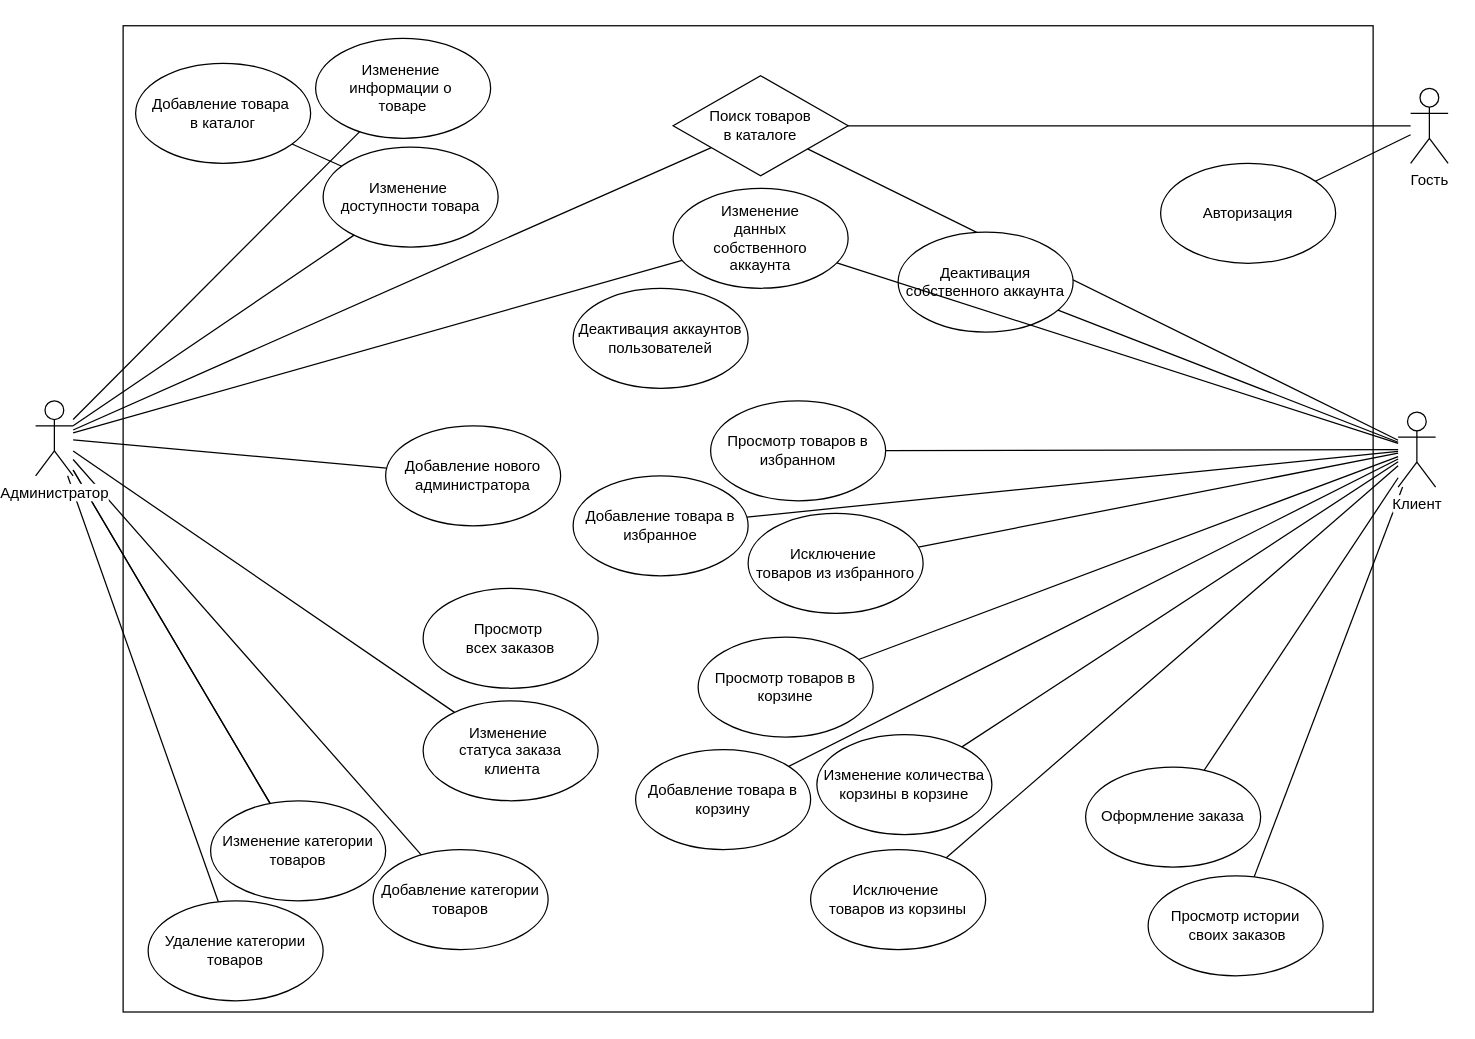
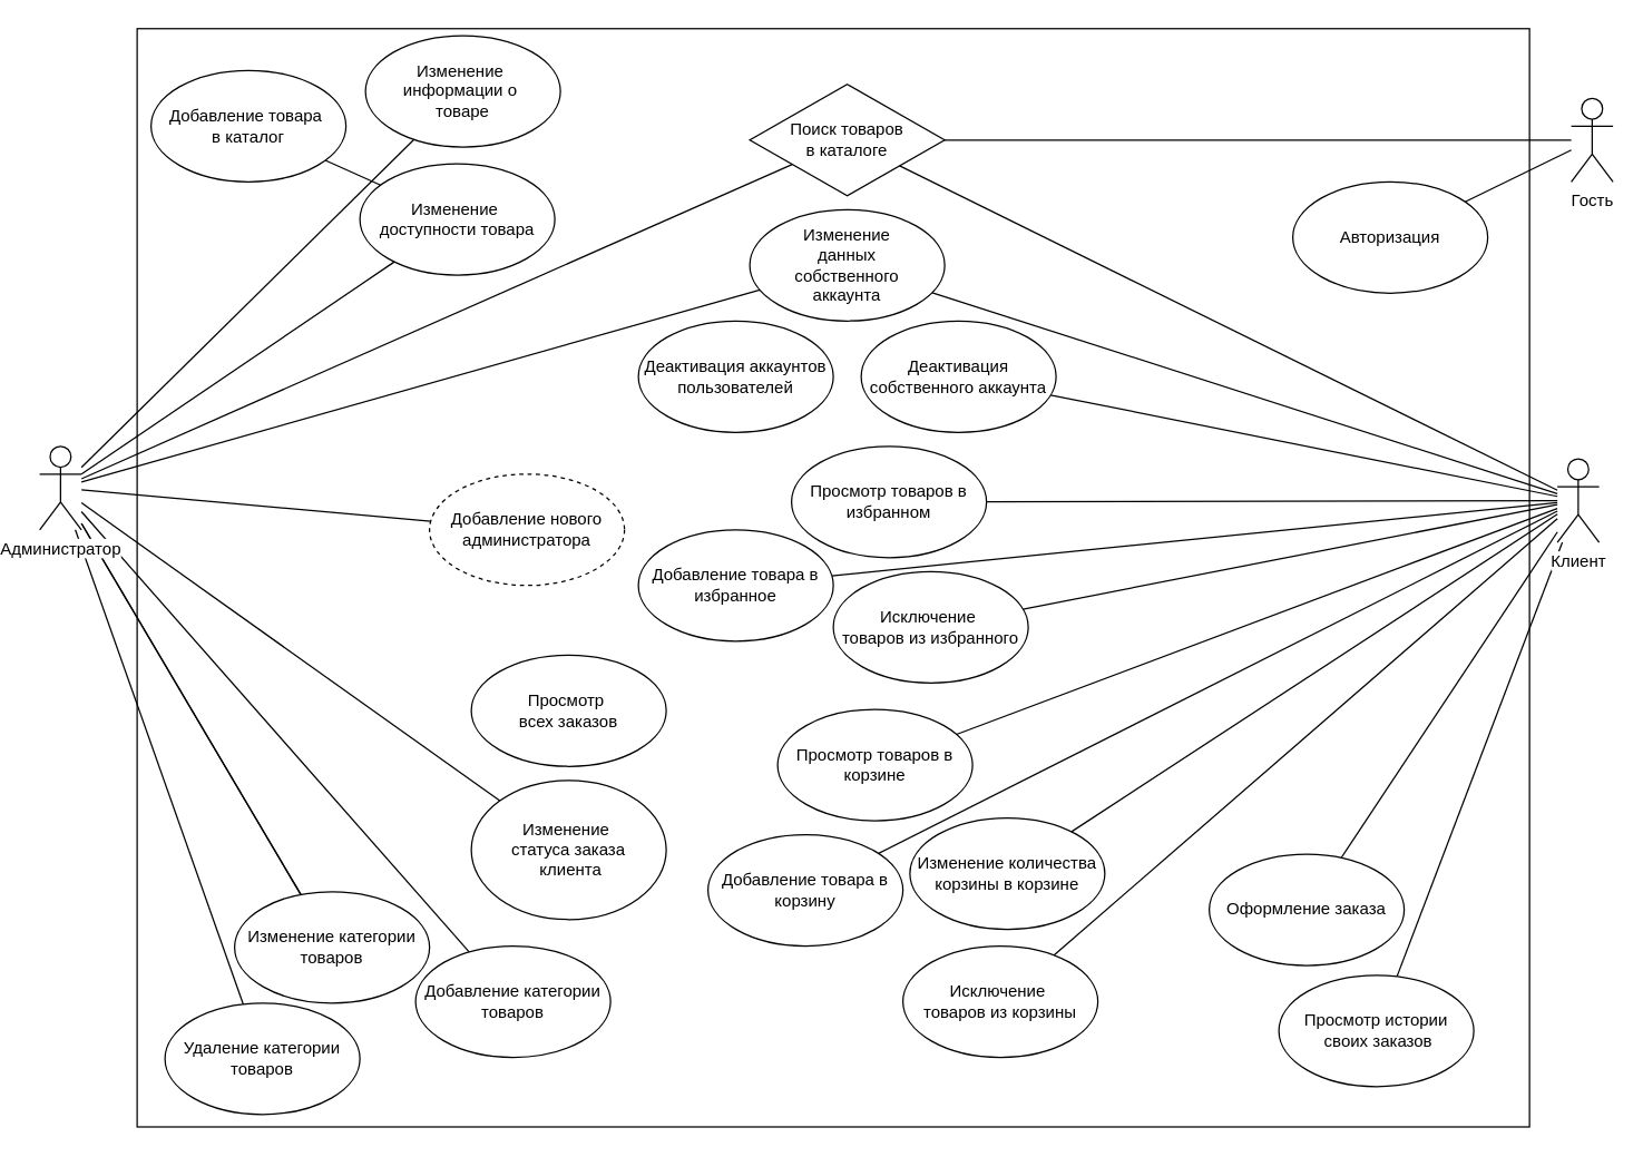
  <mxCell id="0" />
  <mxCell id="1" parent="0" />
  <mxCell id="2" value="" style="rounded=0;whiteSpace=wrap;html=1;" parent="1" vertex="1"><mxGeometry y="20" width="1000" height="789" as="geometry" x="90" /></mxCell>
  <mxCell id="3" value="&lt;div&gt;Поиск товаров&lt;/div&gt;&lt;div&gt;в каталоге&lt;/div&gt;" style="rhombus;whiteSpace=wrap;html=1;" parent="1" vertex="1"><mxGeometry x="530" width="140" height="80" as="geometry" y="60" /></mxCell>
  <mxCell id="4" value="Авторизация" style="ellipse;whiteSpace=wrap;html=1;" parent="1" vertex="1"><mxGeometry x="920" y="130" width="140" height="80" as="geometry" /></mxCell>
  <mxCell id="5" value="&lt;div&gt;Добавление товара&amp;nbsp;&lt;/div&gt;&lt;div&gt;в каталог&lt;/div&gt;" style="ellipse;whiteSpace=wrap;html=1;" parent="1" vertex="1"><mxGeometry x="100" y="50" width="140" height="80" as="geometry" /></mxCell>
- <mxCell id="6" value="&lt;div&gt;Изменение&amp;nbsp;&lt;/div&gt;&lt;div&gt;информации о&amp;nbsp;&lt;/div&gt;&lt;div&gt;товаре&lt;br&gt;&lt;/div&gt;" style="ellipse;whiteSpace=wrap;html=1;" parent="1" vertex="1"><mxGeometry x="244" y="30" width="140" height="80" as="geometry" /></mxCell>
+ <mxCell id="6" value="&lt;div&gt;Изменение&amp;nbsp;&lt;/div&gt;&lt;div&gt;информации о&amp;nbsp;&lt;/div&gt;&lt;div&gt;товаре&lt;br&gt;&lt;/div&gt;" style="ellipse;whiteSpace=wrap;html=1;" parent="1" vertex="1"><mxGeometry x="254" y="25" width="140" height="80" as="geometry" /></mxCell>
  <mxCell id="7" value="&lt;div&gt;Изменение&amp;nbsp;&lt;/div&gt;&lt;div&gt;доступности товара&lt;/div&gt;" style="ellipse;whiteSpace=wrap;html=1;" parent="1" vertex="1"><mxGeometry x="250" y="117" width="140" height="80" as="geometry" /></mxCell>
  <mxCell id="8" value="&lt;div&gt;Просмотр&amp;nbsp;&lt;/div&gt;&lt;div&gt;всех заказов&lt;/div&gt;" style="ellipse;whiteSpace=wrap;html=1;" parent="1" vertex="1"><mxGeometry x="330" y="470" width="140" height="80" as="geometry" /></mxCell>
- <mxCell id="9" value="&lt;div&gt;Изменение&amp;nbsp;&lt;/div&gt;&lt;div&gt;статуса заказа&lt;/div&gt;&amp;nbsp;клиента" style="ellipse;whiteSpace=wrap;html=1;" parent="1" vertex="1"><mxGeometry x="330" y="560" width="140" height="80" as="geometry" /></mxCell>
+ <mxCell id="9" value="&lt;div&gt;Изменение&amp;nbsp;&lt;/div&gt;&lt;div&gt;статуса заказа&lt;/div&gt;&amp;nbsp;клиента" style="ellipse;whiteSpace=wrap;html=1;" parent="1" vertex="1"><mxGeometry x="330" y="560" width="140" height="100" as="geometry" /></mxCell>
  <mxCell id="10" value="&lt;div&gt;Просмотр истории&lt;/div&gt;&lt;div&gt;&amp;nbsp;своих заказов&lt;/div&gt;" style="ellipse;whiteSpace=wrap;html=1;" parent="1" vertex="1"><mxGeometry x="910" y="700" width="140" height="80" as="geometry" /></mxCell>
  <mxCell id="11" value="Оформление заказа" style="ellipse;whiteSpace=wrap;html=1;" parent="1" vertex="1"><mxGeometry x="860" y="613" width="140" height="80" as="geometry" /></mxCell>
  <mxCell id="12" value="Добавление товара в корзину" style="ellipse;whiteSpace=wrap;html=1;" parent="1" vertex="1"><mxGeometry x="500" y="599" width="140" height="80" as="geometry" /></mxCell>
  <mxCell id="13" value="Просмотр товаров в корзине" style="ellipse;whiteSpace=wrap;html=1;" parent="1" vertex="1"><mxGeometry x="550" y="509" width="140" height="80" as="geometry" /></mxCell>
  <mxCell id="14" value="Изменение количества корзины в корзине" style="ellipse;whiteSpace=wrap;html=1;" parent="1" vertex="1"><mxGeometry x="645" y="587" width="140" height="80" as="geometry" /></mxCell>
  <mxCell id="15" value="&lt;div&gt;Исключение&amp;nbsp;&lt;/div&gt;&lt;div&gt;товаров из корзины&lt;/div&gt;" style="ellipse;whiteSpace=wrap;html=1;" parent="1" vertex="1"><mxGeometry x="640" y="679" width="140" height="80" as="geometry" /></mxCell>
  <mxCell id="16" value="" style="endArrow=none;html=1;rounded=0;" parent="1" source="5" target="7" edge="1"><mxGeometry width="50" height="50" relative="1" as="geometry"><mxPoint x="140.827" y="288.469" as="sourcePoint" /><mxPoint x="450" y="380" as="targetPoint" /></mxGeometry></mxCell>
  <mxCell id="17" value="" style="endArrow=none;html=1;rounded=0;" parent="1" source="10" target="53" edge="1"><mxGeometry width="50" height="50" relative="1" as="geometry"><mxPoint x="451" y="307" as="sourcePoint" /><mxPoint x="360" y="360" as="targetPoint" /></mxGeometry></mxCell>
  <mxCell id="18" value="" style="endArrow=none;html=1;rounded=0;" parent="1" source="52" target="9" edge="1"><mxGeometry width="50" height="50" relative="1" as="geometry"><mxPoint x="168" y="495" as="sourcePoint" /><mxPoint x="60" y="376" as="targetPoint" /></mxGeometry></mxCell>
  <mxCell id="19" value="" style="endArrow=none;html=1;rounded=0;" parent="1" source="53" target="12" edge="1"><mxGeometry width="50" height="50" relative="1" as="geometry"><mxPoint x="1390" y="711.222" as="sourcePoint" /><mxPoint x="1171.488" y="831.901" as="targetPoint" /></mxGeometry></mxCell>
  <mxCell id="20" value="" style="endArrow=none;html=1;rounded=0;" parent="1" source="53" target="13" edge="1"><mxGeometry width="50" height="50" relative="1" as="geometry"><mxPoint x="1390" y="709.628" as="sourcePoint" /><mxPoint x="1181" y="842" as="targetPoint" /></mxGeometry></mxCell>
  <mxCell id="21" value="" style="endArrow=none;html=1;rounded=0;" parent="1" source="3" target="52" edge="1"><mxGeometry width="50" height="50" relative="1" as="geometry"><mxPoint x="361" y="327" as="sourcePoint" /><mxPoint x="60" y="358" as="targetPoint" /></mxGeometry></mxCell>
  <mxCell id="22" value="" style="endArrow=none;html=1;rounded=0;" parent="1" source="3" target="53" edge="1"><mxGeometry width="50" height="50" relative="1" as="geometry"><mxPoint x="662" y="410" as="sourcePoint" /><mxPoint x="360" y="371" as="targetPoint" /></mxGeometry></mxCell>
  <mxCell id="23" value="" style="endArrow=none;html=1;rounded=0;" parent="1" source="11" target="53" edge="1"><mxGeometry width="50" height="50" relative="1" as="geometry"><mxPoint x="1004" y="234" as="sourcePoint" /><mxPoint x="1120" y="354" as="targetPoint" /></mxGeometry></mxCell>
  <mxCell id="24" value="" style="endArrow=none;html=1;rounded=0;" parent="1" source="4" target="27" edge="1"><mxGeometry width="50" height="50" relative="1" as="geometry"><mxPoint x="908" y="281" as="sourcePoint" /><mxPoint x="1120" y="363" as="targetPoint" /></mxGeometry></mxCell>
  <mxCell id="25" value="" style="endArrow=none;html=1;rounded=0;" parent="1" source="6" target="52" edge="1"><mxGeometry width="50" height="50" relative="1" as="geometry"><mxPoint x="162" y="109" as="sourcePoint" /><mxPoint x="59" y="330" as="targetPoint" /></mxGeometry></mxCell>
  <mxCell id="26" value="" style="endArrow=none;html=1;rounded=0;entryX=1;entryY=0.333;entryDx=0;entryDy=0;entryPerimeter=0;" parent="1" source="7" target="52" edge="1"><mxGeometry width="50" height="50" relative="1" as="geometry"><mxPoint x="296" y="105" as="sourcePoint" /><mxPoint x="60" y="345" as="targetPoint" /></mxGeometry></mxCell>
  <mxCell id="27" value="Гость" style="shape=umlActor;verticalLabelPosition=bottom;verticalAlign=top;html=1;outlineConnect=0;" parent="1" vertex="1"><mxGeometry x="1120" y="70" width="30" height="60" as="geometry" /></mxCell>
  <mxCell id="28" value="" style="endArrow=none;html=1;rounded=0;" parent="1" source="3" target="27" edge="1"><mxGeometry width="50" height="50" relative="1" as="geometry"><mxPoint x="1040" y="78" as="sourcePoint" /><mxPoint x="1120" y="79" as="targetPoint" /></mxGeometry></mxCell>
  <mxCell id="29" value="Изменение&lt;br&gt;данных&lt;br&gt;собственного&lt;br&gt;аккаунта" style="ellipse;whiteSpace=wrap;html=1;" parent="1" vertex="1"><mxGeometry x="530" y="150" width="140" height="80" as="geometry" /></mxCell>
  <mxCell id="30" value="" style="endArrow=none;html=1;rounded=0;" parent="1" source="29" target="52" edge="1"><mxGeometry width="50" height="50" relative="1" as="geometry"><mxPoint x="714" y="235" as="sourcePoint" /><mxPoint x="60" y="356" as="targetPoint" /></mxGeometry></mxCell>
  <mxCell id="31" value="Добавление категории товаров" style="ellipse;whiteSpace=wrap;html=1;" parent="1" vertex="1"><mxGeometry x="290" y="679" width="140" height="80" as="geometry" /></mxCell>
  <mxCell id="32" value="" style="endArrow=none;html=1;rounded=0;" parent="1" source="31" target="52" edge="1"><mxGeometry width="50" height="50" relative="1" as="geometry"><mxPoint x="724" y="415" as="sourcePoint" /><mxPoint x="70" y="536" as="targetPoint" /></mxGeometry></mxCell>
- <mxCell id="33" value="Добавление нового администратора" style="ellipse;whiteSpace=wrap;html=1;" parent="1" vertex="1"><mxGeometry x="300" y="340" width="140" height="80" as="geometry" /></mxCell>
+ <mxCell id="33" value="Добавление нового администратора" style="ellipse;whiteSpace=wrap;html=1;dashed=1;" parent="1" vertex="1"><mxGeometry x="300" y="340" width="140" height="80" as="geometry" /></mxCell>
  <mxCell id="34" value="" style="endArrow=none;html=1;rounded=0;" parent="1" source="33" target="52" edge="1"><mxGeometry width="50" height="50" relative="1" as="geometry"><mxPoint x="266" y="519" as="sourcePoint" /><mxPoint x="60" y="371" as="targetPoint" /></mxGeometry></mxCell>
  <mxCell id="35" value="Деактивация аккаунтов пользователей" style="ellipse;whiteSpace=wrap;html=1;" parent="1" vertex="1"><mxGeometry x="450" y="230" width="140" height="80" as="geometry" /></mxCell>
- <mxCell id="36" value="Деактивация собственного аккаунта" style="ellipse;whiteSpace=wrap;html=1;" parent="1" vertex="1"><mxGeometry x="710" y="185" width="140" height="80" as="geometry" /></mxCell>
+ <mxCell id="36" value="Деактивация собственного аккаунта" style="ellipse;whiteSpace=wrap;html=1;" parent="1" vertex="1"><mxGeometry x="610" y="230" width="140" height="80" as="geometry" /></mxCell>
  <mxCell id="37" value="" style="endArrow=none;html=1;rounded=0;" parent="1" source="53" target="36" edge="1"><mxGeometry width="50" height="50" relative="1" as="geometry"><mxPoint x="1135" y="389" as="sourcePoint" /><mxPoint x="997" y="582" as="targetPoint" /></mxGeometry></mxCell>
  <mxCell id="38" value="" style="endArrow=none;html=1;rounded=0;" parent="1" source="53" target="29" edge="1"><mxGeometry width="50" height="50" relative="1" as="geometry"><mxPoint x="1120" y="393" as="sourcePoint" /><mxPoint x="849.258" y="334.809" as="targetPoint" /></mxGeometry></mxCell>
  <mxCell id="39" value="Удаление категории товаров" style="ellipse;whiteSpace=wrap;html=1;" parent="1" vertex="1"><mxGeometry x="110" y="720" width="140" height="80" as="geometry" /></mxCell>
  <mxCell id="40" value="" style="endArrow=none;html=1;rounded=0;" parent="1" source="42" target="52" edge="1"><mxGeometry width="50" height="50" relative="1" as="geometry"><mxPoint x="241" y="752" as="sourcePoint" /><mxPoint x="60" y="390" as="targetPoint" /></mxGeometry></mxCell>
  <mxCell id="41" value="" style="endArrow=none;html=1;rounded=0;" parent="1" source="42" target="52" edge="1"><mxGeometry width="50" height="50" relative="1" as="geometry"><mxPoint x="248" y="584" as="sourcePoint" /><mxPoint x="60" y="377" as="targetPoint" /></mxGeometry></mxCell>
  <mxCell id="42" value="Изменение категории товаров" style="ellipse;whiteSpace=wrap;html=1;" parent="1" vertex="1"><mxGeometry x="160" y="640" width="140" height="80" as="geometry" /></mxCell>
  <mxCell id="43" value="" style="endArrow=none;html=1;rounded=0;" parent="1" source="39" target="52" edge="1"><mxGeometry width="50" height="50" relative="1" as="geometry"><mxPoint x="241" y="604" as="sourcePoint" /><mxPoint x="60" y="379" as="targetPoint" /></mxGeometry></mxCell>
  <mxCell id="44" value="" style="endArrow=none;html=1;rounded=0;" parent="1" source="53" target="14" edge="1"><mxGeometry width="50" height="50" relative="1" as="geometry"><mxPoint x="1405" y="709" as="sourcePoint" /><mxPoint x="1169" y="865" as="targetPoint" /></mxGeometry></mxCell>
  <mxCell id="45" value="" style="endArrow=none;html=1;rounded=0;" parent="1" source="53" target="15" edge="1"><mxGeometry width="50" height="50" relative="1" as="geometry"><mxPoint x="1390" y="715.185" as="sourcePoint" /><mxPoint x="1139" y="956" as="targetPoint" /></mxGeometry></mxCell>
  <mxCell id="46" value="Добавление товара в избранное" style="ellipse;whiteSpace=wrap;html=1;" parent="1" vertex="1"><mxGeometry x="450" y="380" width="140" height="80" as="geometry" /></mxCell>
  <mxCell id="47" value="Просмотр товаров в избранном" style="ellipse;whiteSpace=wrap;html=1;" parent="1" vertex="1"><mxGeometry x="560" y="320" width="140" height="80" as="geometry" /></mxCell>
  <mxCell id="48" value="&lt;div&gt;Исключение&amp;nbsp;&lt;/div&gt;&lt;div&gt;товаров из избранного&lt;/div&gt;" style="ellipse;whiteSpace=wrap;html=1;" parent="1" vertex="1"><mxGeometry x="590" y="410" width="140" height="80" as="geometry" /></mxCell>
  <mxCell id="49" value="" style="endArrow=none;html=1;rounded=0;" parent="1" source="53" target="46" edge="1"><mxGeometry width="50" height="50" relative="1" as="geometry"><mxPoint x="1190" y="661" as="sourcePoint" /><mxPoint x="971.488" y="781.901" as="targetPoint" /></mxGeometry></mxCell>
  <mxCell id="50" value="" style="endArrow=none;html=1;rounded=0;" parent="1" source="53" target="47" edge="1"><mxGeometry width="50" height="50" relative="1" as="geometry"><mxPoint x="1190" y="660" as="sourcePoint" /><mxPoint x="981" y="792" as="targetPoint" /></mxGeometry></mxCell>
  <mxCell id="51" value="" style="endArrow=none;html=1;rounded=0;" parent="1" source="53" target="48" edge="1"><mxGeometry width="50" height="50" relative="1" as="geometry"><mxPoint x="1190" y="665" as="sourcePoint" /><mxPoint x="939" y="906" as="targetPoint" /></mxGeometry></mxCell>
  <mxCell id="52" value="&lt;span style=&quot;background-color: rgb(255, 255, 255);&quot;&gt;Администратор&lt;/span&gt;" style="shape=umlActor;verticalLabelPosition=bottom;verticalAlign=top;html=1;outlineConnect=0;" parent="1" vertex="1"><mxGeometry x="20" y="320" width="30" height="60" as="geometry" /></mxCell>
  <mxCell id="53" value="&lt;div&gt;&lt;span style=&quot;background-color: rgb(255, 255, 255);&quot;&gt;Клиент&lt;/span&gt;&lt;/div&gt;" style="shape=umlActor;verticalLabelPosition=bottom;verticalAlign=top;html=1;outlineConnect=0;" parent="1" vertex="1"><mxGeometry x="1110" y="329" width="30" height="60" as="geometry" /></mxCell>
